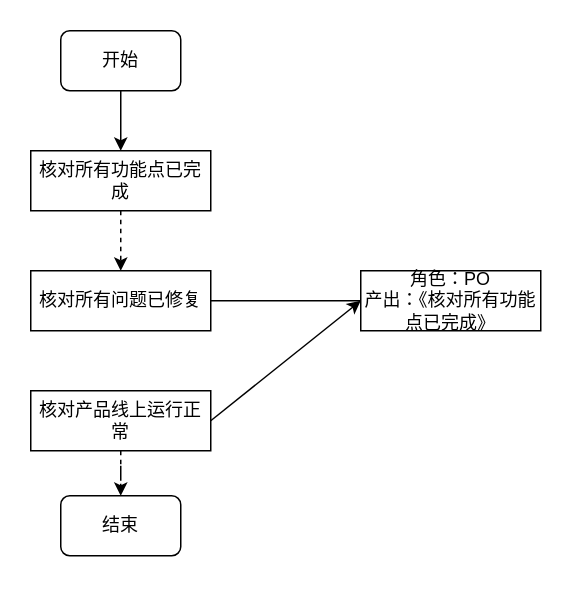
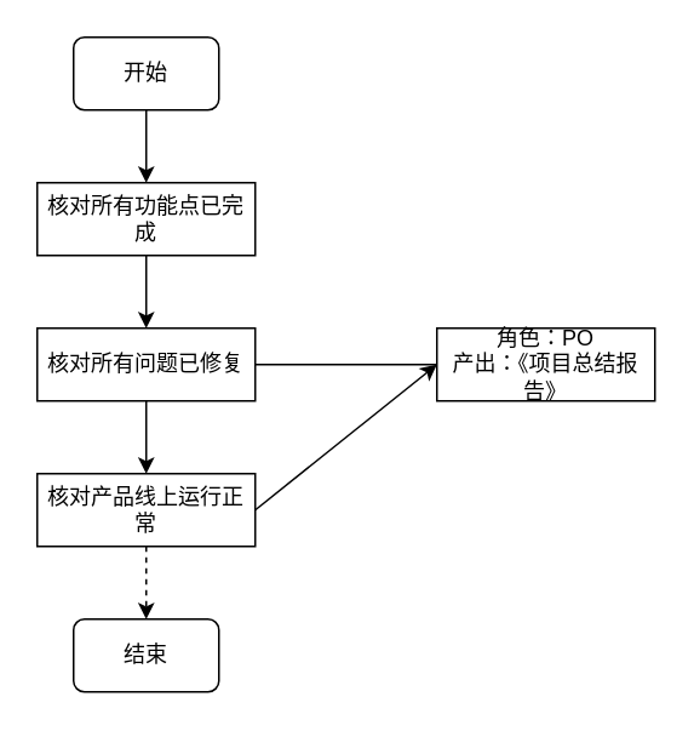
  <mxCell id="0" />
  <mxCell id="1" parent="0" />
  <mxCell id="2" value="" style="edgeStyle=orthogonalEdgeStyle;rounded=0;orthogonalLoop=1;jettySize=auto;html=1;" edge="1" parent="1" source="3" target="5"><mxGeometry relative="1" as="geometry" /></mxCell>
  <mxCell id="3" value="开始" style="rounded=1;whiteSpace=wrap;html=1;" vertex="1" parent="1"><mxGeometry x="40" y="20" width="80" height="40" as="geometry" /></mxCell>
- <mxCell id="4" value="" style="edgeStyle=orthogonalEdgeStyle;rounded=0;orthogonalLoop=1;jettySize=auto;html=1;dashed=1;" edge="1" parent="1" source="5" target="8"><mxGeometry relative="1" as="geometry" /></mxCell>
+ <mxCell id="4" value="" style="edgeStyle=orthogonalEdgeStyle;rounded=0;orthogonalLoop=1;jettySize=auto;html=1;" edge="1" parent="1" source="5" target="8"><mxGeometry relative="1" as="geometry" /></mxCell>
  <mxCell id="5" value="核对所有功能点已完成" style="rounded=0;whiteSpace=wrap;html=1;" vertex="1" parent="1"><mxGeometry x="20" y="100" width="120" height="40" as="geometry" /></mxCell>
+ <mxCell id="6" value="" style="edgeStyle=orthogonalEdgeStyle;rounded=0;orthogonalLoop=1;jettySize=auto;html=1;" edge="1" parent="1" source="8" target="10"><mxGeometry relative="1" as="geometry" /></mxCell>
  <mxCell id="7" value="" style="edgeStyle=orthogonalEdgeStyle;rounded=0;orthogonalLoop=1;jettySize=auto;html=1;endArrow=none;" edge="1" parent="1" source="8" target="12"><mxGeometry relative="1" as="geometry" /></mxCell>
  <mxCell id="8" value="核对所有问题已修复" style="rounded=0;whiteSpace=wrap;html=1;" vertex="1" parent="1"><mxGeometry x="20" y="180" width="120" height="40" as="geometry" /></mxCell>
  <mxCell id="9" value="" style="edgeStyle=orthogonalEdgeStyle;rounded=0;orthogonalLoop=1;jettySize=auto;html=1;dashed=1;" edge="1" parent="1" source="10" target="11"><mxGeometry relative="1" as="geometry" /></mxCell>
  <mxCell id="10" value="核对产品线上运行正常" style="rounded=0;whiteSpace=wrap;html=1;" vertex="1" parent="1"><mxGeometry x="20" y="260" width="120" height="40" as="geometry" /></mxCell>
- <mxCell id="11" value="结束" style="rounded=1;whiteSpace=wrap;html=1;" vertex="1" parent="1"><mxGeometry x="40" y="330" width="80" height="40" as="geometry" /></mxCell>
- <mxCell id="12" value="角色：PO&lt;br&gt;产出：《核对所有功能点已完成》" style="rounded=0;whiteSpace=wrap;html=1;" vertex="1" parent="1"><mxGeometry x="240" y="180" width="120" height="40" as="geometry" /></mxCell>
+ <mxCell id="11" value="结束" style="rounded=1;whiteSpace=wrap;html=1;" vertex="1" parent="1"><mxGeometry x="40" y="340" width="80" height="40" as="geometry" /></mxCell>
+ <mxCell id="12" value="角色：PO&lt;br&gt;产出：《项目总结报告》" style="rounded=0;whiteSpace=wrap;html=1;" vertex="1" parent="1"><mxGeometry x="240" y="180" width="120" height="40" as="geometry" /></mxCell>
  <mxCell id="13" value="" style="endArrow=classic;html=1;rounded=0;exitX=1;exitY=0.5;exitDx=0;exitDy=0;" edge="1" parent="1" source="10"><mxGeometry width="50" height="50" relative="1" as="geometry"><mxPoint x="110" y="240" as="sourcePoint" /><mxPoint x="240" y="200" as="targetPoint" /></mxGeometry></mxCell>
